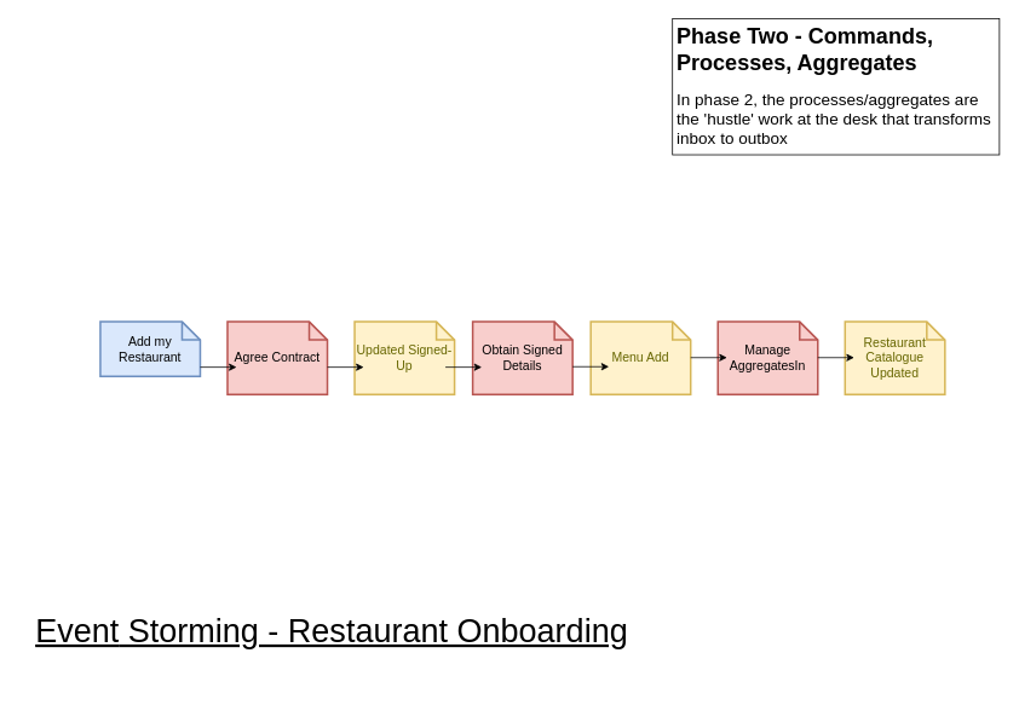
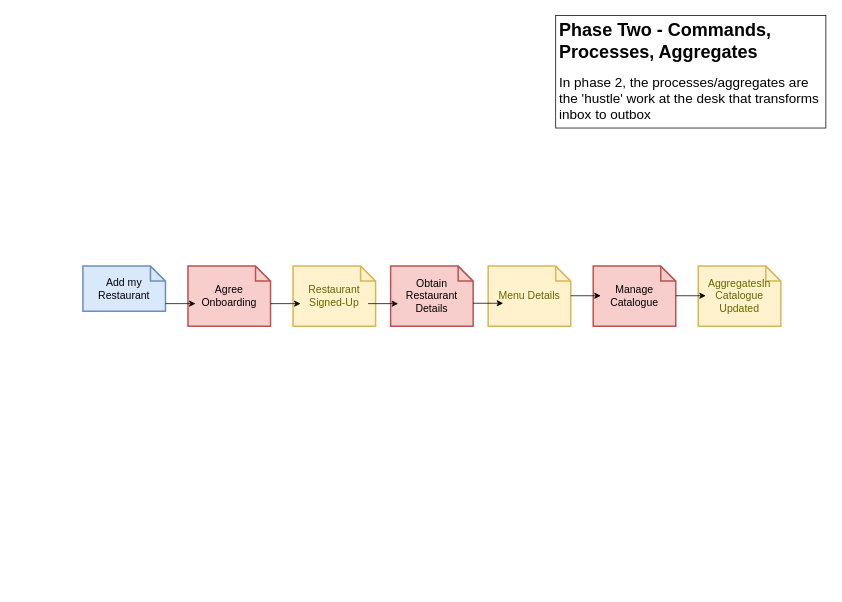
  <mxCell id="0" />
  <mxCell id="1" parent="0" />
- <mxCell id="2" value="Updated Signed-Up" style="shape=note;strokeWidth=2;fontSize=14;size=20;whiteSpace=wrap;html=1;fillColor=#fff2cc;strokeColor=#d6b656;fontColor=#666600;" parent="1" vertex="1"><mxGeometry x="390" y="354" width="110.0" height="80" as="geometry" /></mxCell>
- <mxCell id="3" value="&lt;font style=&quot;font-size: 36px&quot;&gt;&lt;u&gt;&lt;font style=&quot;font-size: 36px&quot;&gt;Event&lt;/font&gt; Storming - Restaurant Onboarding&lt;/u&gt;&lt;/font&gt;" style="text;html=1;strokeColor=none;fillColor=none;align=center;verticalAlign=middle;whiteSpace=wrap;rounded=0;" parent="1" vertex="1"><mxGeometry x="20" y="610" width="690" height="170" as="geometry" /></mxCell>
+ <mxCell id="2" value="Restaurant Signed-Up" style="shape=note;strokeWidth=2;fontSize=14;size=20;whiteSpace=wrap;html=1;fillColor=#fff2cc;strokeColor=#d6b656;fontColor=#666600;" parent="1" vertex="1"><mxGeometry x="390" y="354" width="110.0" height="80" as="geometry" /></mxCell>
  <mxCell id="4" value="&lt;h1&gt;Phase Two - Commands, Processes, Aggregates&lt;/h1&gt;&lt;p&gt;&lt;span style=&quot;font-size: 18px&quot;&gt;In phase 2, the processes/aggregates are the 'hustle' work at the desk that transforms inbox to outbox&lt;/span&gt;&lt;/p&gt;" style="text;html=1;strokeColor=default;fillColor=none;spacing=5;spacingTop=-20;whiteSpace=wrap;overflow=hidden;rounded=0;" parent="1" vertex="1"><mxGeometry x="740" y="20" width="360" height="150" as="geometry" /></mxCell>
- <mxCell id="5" value="Menu Add" style="shape=note;strokeWidth=2;fontSize=14;size=20;whiteSpace=wrap;html=1;fillColor=#fff2cc;strokeColor=#d6b656;fontColor=#666600;" parent="1" vertex="1"><mxGeometry x="650" y="354" width="110.0" height="80" as="geometry" /></mxCell>
- <mxCell id="6" value="Restaurant Catalogue&lt;br&gt;Updated" style="shape=note;strokeWidth=2;fontSize=14;size=20;whiteSpace=wrap;html=1;fillColor=#fff2cc;strokeColor=#d6b656;fontColor=#666600;" parent="1" vertex="1"><mxGeometry x="930" y="354" width="110.0" height="80" as="geometry" /></mxCell>
- <mxCell id="7" value="Agree Contract" style="shape=note;strokeWidth=2;fontSize=14;size=20;whiteSpace=wrap;html=1;fillColor=#f8cecc;strokeColor=#b85450;" parent="1" vertex="1"><mxGeometry x="250" y="354" width="110.0" height="80" as="geometry" /></mxCell>
+ <mxCell id="5" value="Menu Details" style="shape=note;strokeWidth=2;fontSize=14;size=20;whiteSpace=wrap;html=1;fillColor=#fff2cc;strokeColor=#d6b656;fontColor=#666600;" parent="1" vertex="1"><mxGeometry x="650" y="354" width="110.0" height="80" as="geometry" /></mxCell>
+ <mxCell id="6" value="AggregatesIn Catalogue&lt;br&gt;Updated" style="shape=note;strokeWidth=2;fontSize=14;size=20;whiteSpace=wrap;html=1;fillColor=#fff2cc;strokeColor=#d6b656;fontColor=#666600;" parent="1" vertex="1"><mxGeometry x="930" y="354" width="110.0" height="80" as="geometry" /></mxCell>
+ <mxCell id="7" value="Agree Onboarding" style="shape=note;strokeWidth=2;fontSize=14;size=20;whiteSpace=wrap;html=1;fillColor=#f8cecc;strokeColor=#b85450;" parent="1" vertex="1"><mxGeometry x="250" y="354" width="110.0" height="80" as="geometry" /></mxCell>
  <mxCell id="8" value="Add my Restaurant" style="shape=note;strokeWidth=2;fontSize=14;size=20;whiteSpace=wrap;html=1;fillColor=#dae8fc;strokeColor=#6c8ebf;" parent="1" vertex="1"><mxGeometry x="110" y="354" width="110.0" height="60" as="geometry" /></mxCell>
  <mxCell id="9" value="" style="endArrow=classic;html=1;exitX=0;exitY=0;exitDx=110.0;exitDy=50;exitPerimeter=0;" parent="1" source="8" edge="1"><mxGeometry width="50" height="50" relative="1" as="geometry"><mxPoint x="630" y="544" as="sourcePoint" /><mxPoint x="260" y="404" as="targetPoint" /></mxGeometry></mxCell>
  <mxCell id="10" value="" style="endArrow=classic;html=1;exitX=0;exitY=0;exitDx=110.0;exitDy=50;exitPerimeter=0;" parent="1" edge="1"><mxGeometry width="50" height="50" relative="1" as="geometry"><mxPoint x="360" y="404" as="sourcePoint" /><mxPoint x="400" y="404" as="targetPoint" /></mxGeometry></mxCell>
- <mxCell id="11" value="Obtain Signed Details" style="shape=note;strokeWidth=2;fontSize=14;size=20;whiteSpace=wrap;html=1;fillColor=#f8cecc;strokeColor=#b85450;" parent="1" vertex="1"><mxGeometry x="520" y="354" width="110.0" height="80" as="geometry" /></mxCell>
+ <mxCell id="11" value="Obtain Restaurant Details" style="shape=note;strokeWidth=2;fontSize=14;size=20;whiteSpace=wrap;html=1;fillColor=#f8cecc;strokeColor=#b85450;" parent="1" vertex="1"><mxGeometry x="520" y="354" width="110.0" height="80" as="geometry" /></mxCell>
  <mxCell id="12" value="" style="endArrow=classic;html=1;exitX=0;exitY=0;exitDx=110.0;exitDy=50;exitPerimeter=0;" parent="1" edge="1"><mxGeometry width="50" height="50" relative="1" as="geometry"><mxPoint x="490" y="404" as="sourcePoint" /><mxPoint x="530" y="404" as="targetPoint" /></mxGeometry></mxCell>
  <mxCell id="13" value="" style="endArrow=classic;html=1;exitX=0;exitY=0;exitDx=110.0;exitDy=50;exitPerimeter=0;" parent="1" edge="1"><mxGeometry width="50" height="50" relative="1" as="geometry"><mxPoint x="630" y="403.5" as="sourcePoint" /><mxPoint x="670" y="403.5" as="targetPoint" /></mxGeometry></mxCell>
- <mxCell id="14" value="Manage AggregatesIn" style="shape=note;strokeWidth=2;fontSize=14;size=20;whiteSpace=wrap;html=1;fillColor=#f8cecc;strokeColor=#b85450;" parent="1" vertex="1"><mxGeometry x="790" y="354" width="110.0" height="80" as="geometry" /></mxCell>
+ <mxCell id="14" value="Manage Catalogue" style="shape=note;strokeWidth=2;fontSize=14;size=20;whiteSpace=wrap;html=1;fillColor=#f8cecc;strokeColor=#b85450;" parent="1" vertex="1"><mxGeometry x="790" y="354" width="110.0" height="80" as="geometry" /></mxCell>
  <mxCell id="15" value="" style="endArrow=classic;html=1;exitX=0;exitY=0;exitDx=110.0;exitDy=50;exitPerimeter=0;" parent="1" edge="1"><mxGeometry width="50" height="50" relative="1" as="geometry"><mxPoint x="760" y="393.5" as="sourcePoint" /><mxPoint x="800" y="393.5" as="targetPoint" /></mxGeometry></mxCell>
  <mxCell id="16" value="" style="endArrow=classic;html=1;exitX=0;exitY=0;exitDx=110.0;exitDy=50;exitPerimeter=0;" parent="1" edge="1"><mxGeometry width="50" height="50" relative="1" as="geometry"><mxPoint x="900" y="393.5" as="sourcePoint" /><mxPoint x="940" y="393.5" as="targetPoint" /></mxGeometry></mxCell>
